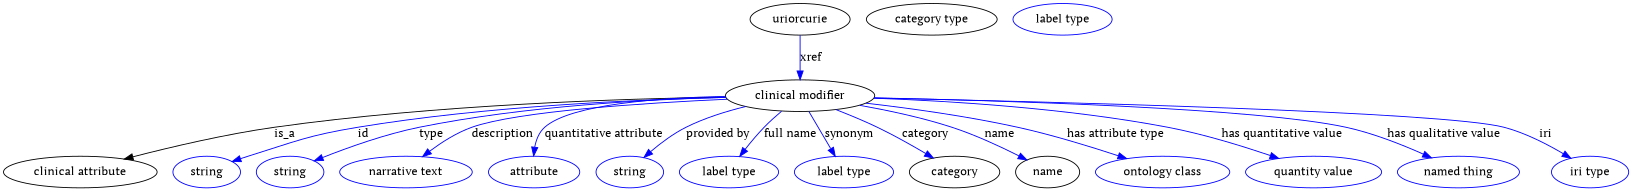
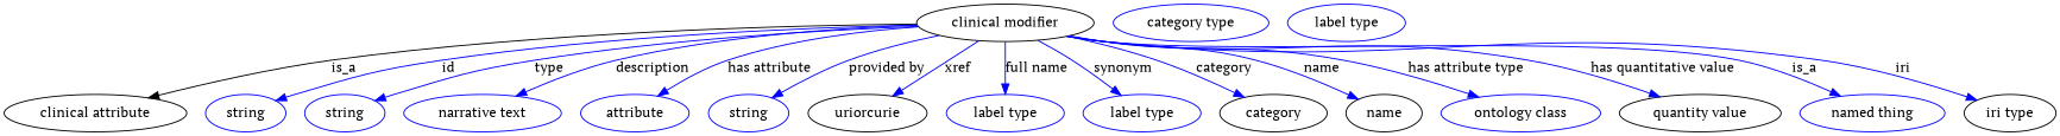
  digraph {
    fontname="PT Serif"
    node [fontname="PT Serif" color=blue]
    edge [fontname="PT Serif" color=blue style=solid]
    n1 [height=0.5 label="clinical modifier" width=2.3651 color=""]
    "clinical attribute" [height=0.5 width=2.4373 color=""]
    n3 [height=0.5 label=string width=1.0652]
    n4 [height=0.5 label=string width=1.0652]
    n5 [height=0.5 label="narrative text" width=2.0943]
    n6 [height=0.5 label=attribute width=1.4443]
    n7 [height=0.5 label=string width=1.0652]
    n8 [color=black height=0.5 label=uriorcurie width=1.5887]
    n9 [height=0.5 label="label type" width=1.5707]
    n10 [height=0.5 label="label type" width=1.5707]
    category [height=0.5 width=1.4263 color=""]
    name [height=0.5 width=1.011 color=""]
    n13 [height=0.5 label="ontology class" width=2.1304]
-   n14 [height=0.5 label="quantity value" width=2.1484]
+   n14 [color=black height=0.5 label="quantity value" width=2.1484]
    n15 [height=0.5 label="named thing" width=1.9318]
-   n16 [height=0.5 label="iri type" width=1.2277]
-   n17 [color=black height=0.5 label="category type" width=2.0762]
+   n16 [color=black height=0.5 label="iri type" width=1.2277]
+   n17 [height=0.5 label="category type" width=2.0762]
    n18 [height=0.5 label="label type" width=1.5707]
    n1 -> "clinical attribute" [label=is_a color="" style=""]
    n1 -> n3 [label=id]
    n1 -> n4 [label=type]
    n1 -> n5 [label=description]
-   n1 -> n6 [label="quantitative attribute"]
+   n1 -> n6 [label="has attribute"]
    n1 -> n7 [label="provided by"]
-   n8 -> n1 [label=xref]
+   n1 -> n8 [label=xref]
    n1 -> n9 [label="full name"]
    n1 -> n10 [label=synonym]
    n1 -> category [label=category]
    n1 -> name [label=name]
    n1 -> n13 [label="has attribute type"]
    n1 -> n14 [label="has quantitative value"]
-   n1 -> n15 [label="has qualitative value"]
+   n1 -> n15 [label=is_a]
    n1 -> n16 [label=iri]
  }
